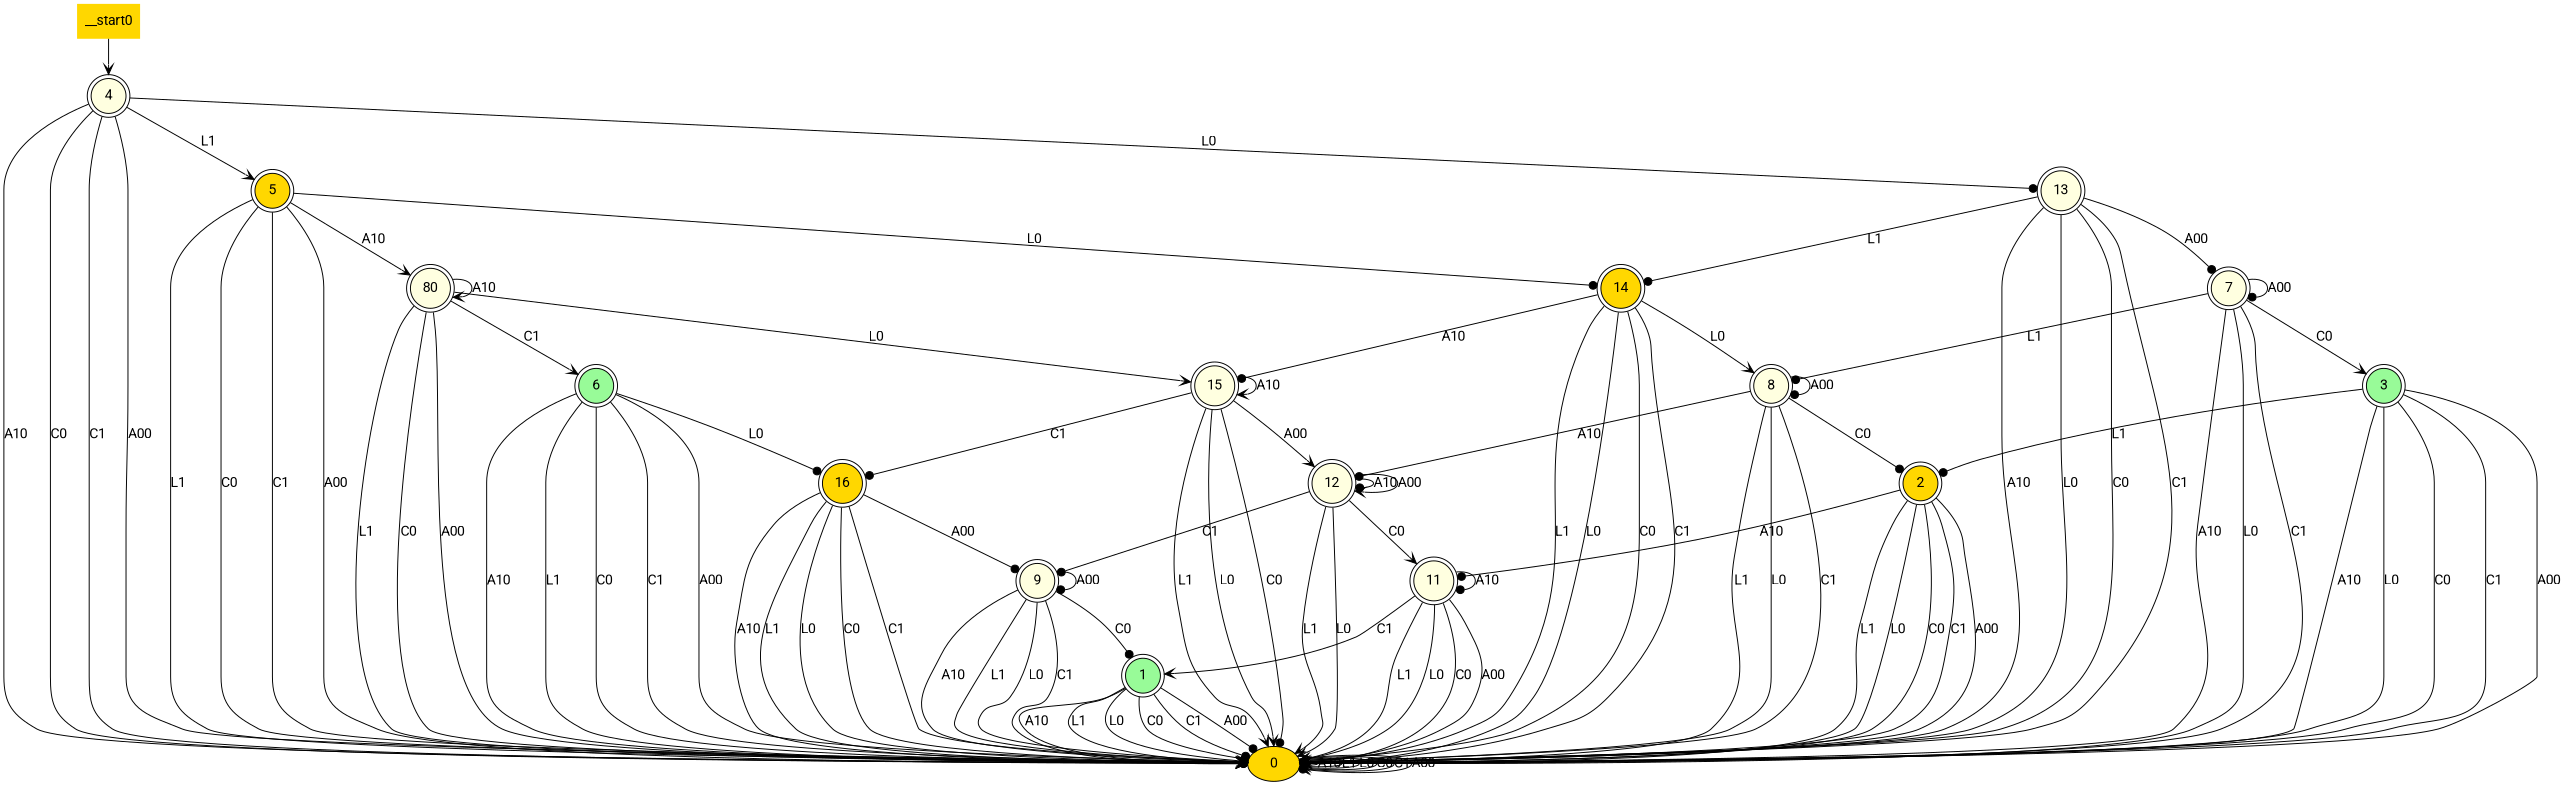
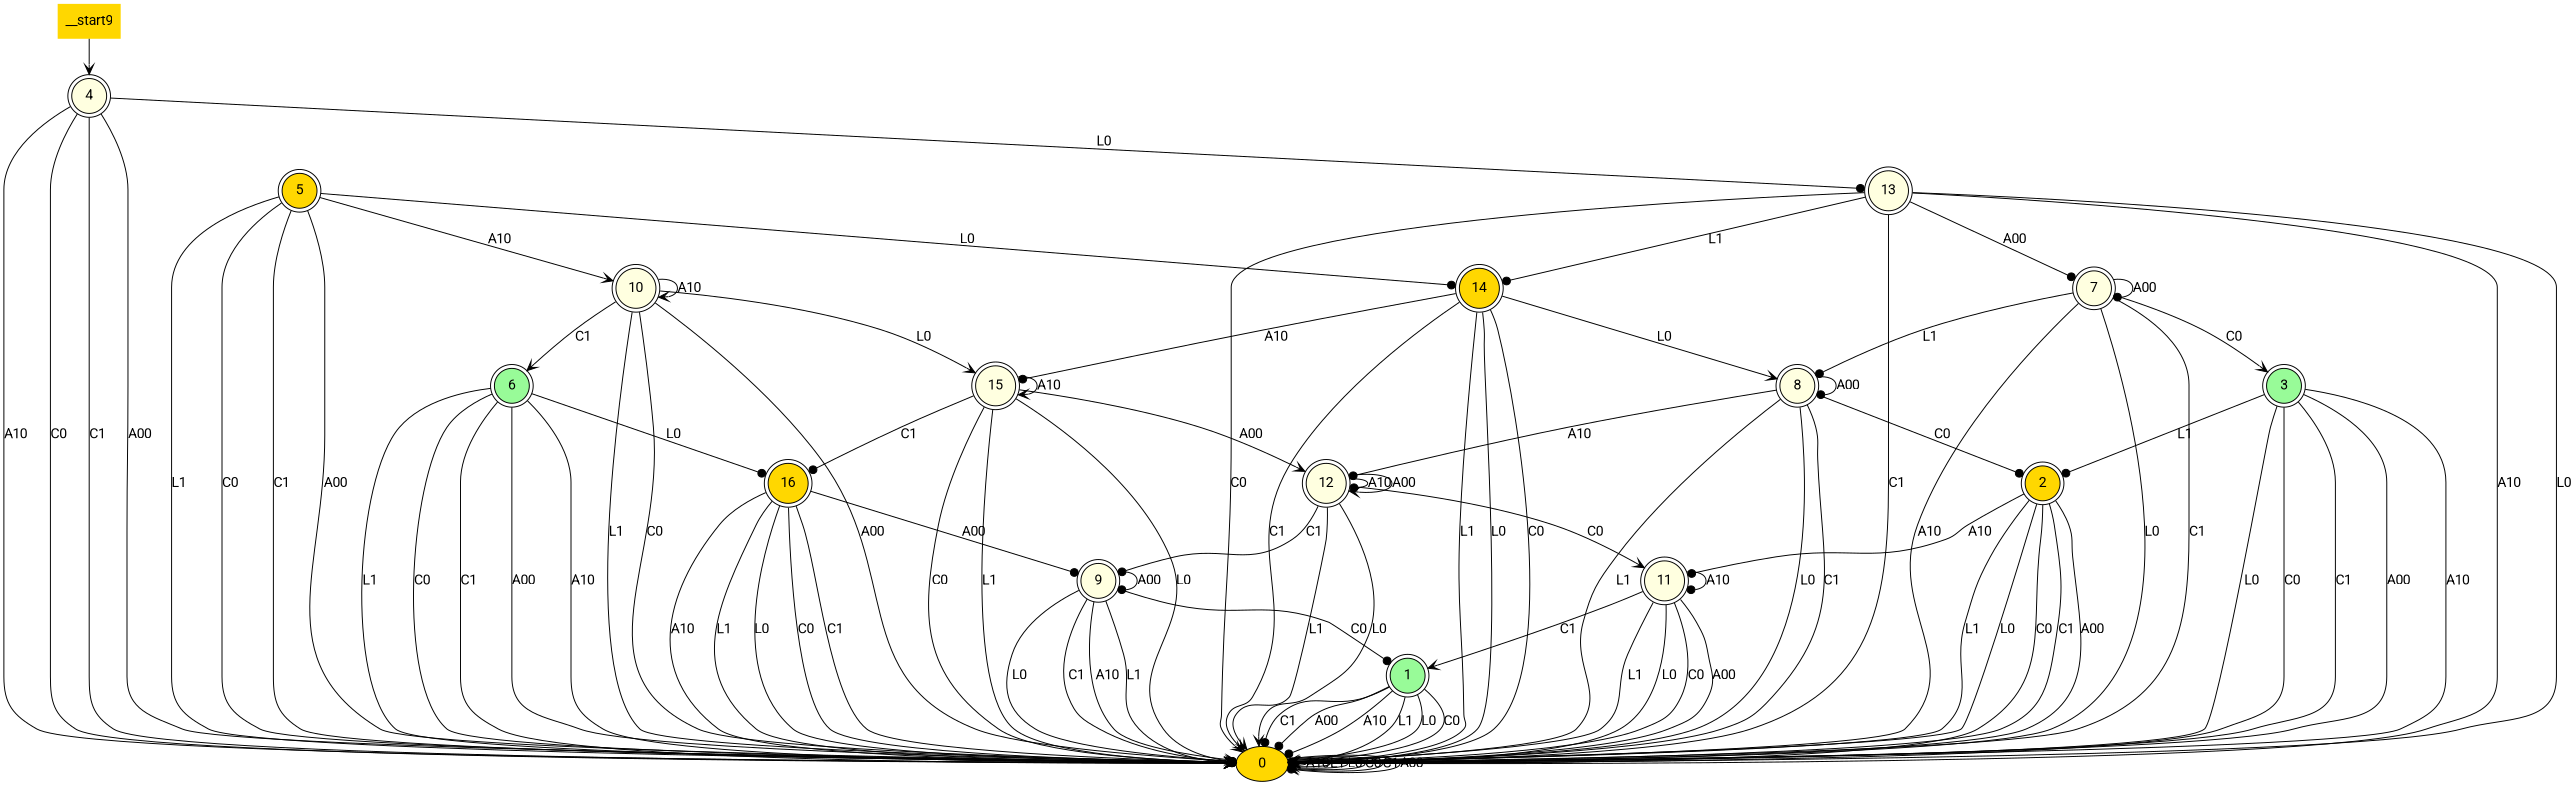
  digraph {
    fontname=Roboto
    node [fillcolor=lightyellow fontname=Roboto style=filled shape=doublecircle]
    edge [arrowhead=dot fontname=Roboto]
    n1 [fillcolor=gold label=0 shape=""]
    n2 [fillcolor=palegreen label=1]
    n3 [fillcolor=gold label=2]
    n4 [label=11]
    n5 [fillcolor=palegreen label=3]
    n6 [label=4]
    n7 [fillcolor=gold label=5]
    n8 [label=13]
-   n9 [label=80]
+   n9 [label=10]
    n10 [fillcolor=gold label=14]
    n11 [label=7]
    n12 [fillcolor=palegreen label=6]
    n13 [label=15]
    n14 [label=8]
    n15 [fillcolor=gold label=16]
    n16 [label=9]
    n17 [label=12]
-   __start0 [fillcolor=gold shape=none]
+   __start0 [fillcolor=gold shape=none label=__start9]
    n1 -> n1 [label=A10]
    n1 -> n1 [arrowhead=vee label=L1]
    n1 -> n1 [label=L0]
    n1 -> n1 [arrowhead=vee label=C0]
    n1 -> n1 [arrowhead=vee label=C1]
    n1 -> n1 [label=A00]
    n2 -> n1 [label=A10]
    n2 -> n1 [arrowhead=vee label=L1]
    n2 -> n1 [arrowhead=vee label=L0]
    n2 -> n1 [label=C0]
    n2 -> n1 [label=C1]
    n2 -> n1 [label=A00]
    n3 -> n1 [arrowhead=vee label=L1]
    n3 -> n1 [arrowhead=vee label=L0]
    n3 -> n1 [label=C0]
    n3 -> n1 [label=C1]
    n3 -> n1 [label=A00]
    n3 -> n4 [label=A10]
    n4 -> n1 [arrowhead=vee label=L1]
    n4 -> n1 [arrowhead=vee label=L0]
    n4 -> n1 [label=C0]
    n4 -> n1 [label=A00]
    n4 -> n2 [arrowhead=vee label=C1]
    n4 -> n4 [label=A10]
    n5 -> n1 [arrowhead=vee label=A10]
    n5 -> n1 [label=L0]
    n5 -> n1 [label=C0]
    n5 -> n1 [label=C1]
    n5 -> n1 [label=A00]
    n5 -> n3 [label=L1]
    n6 -> n1 [label=A10]
    n6 -> n1 [arrowhead=vee label=C0]
    n6 -> n1 [arrowhead=vee label=C1]
    n6 -> n1 [label=A00]
-   n6 -> n7 [arrowhead=vee label=L1]
    n6 -> n8 [label=L0]
    n7 -> n1 [arrowhead=vee label=L1]
    n7 -> n1 [arrowhead=vee label=C0]
    n7 -> n1 [arrowhead=vee label=C1]
    n7 -> n1 [arrowhead=vee label=A00]
    n7 -> n9 [arrowhead=vee label=A10]
    n7 -> n10 [label=L0]
    n8 -> n1 [label=A10]
    n8 -> n1 [label=L0]
    n8 -> n1 [arrowhead=vee label=C0]
    n8 -> n1 [label=C1]
    n8 -> n10 [label=L1]
    n8 -> n11 [label=A00]
    n9 -> n1 [label=L1]
    n9 -> n1 [label=C0]
    n9 -> n1 [label=A00]
    n9 -> n9 [arrowhead=vee label=A10]
    n9 -> n12 [arrowhead=vee label=C1]
    n9 -> n13 [arrowhead=vee label=L0]
    n10 -> n1 [arrowhead=vee label=L1]
    n10 -> n1 [arrowhead=vee label=L0]
    n10 -> n1 [arrowhead=vee label=C0]
    n10 -> n1 [arrowhead=vee label=C1]
    n10 -> n13 [label=A10]
    n10 -> n14 [arrowhead=vee label=L0]
    n11 -> n1 [label=A10]
    n11 -> n1 [label=L0]
    n11 -> n1 [label=C1]
    n11 -> n5 [arrowhead=vee label=C0]
    n11 -> n11 [label=A00]
    n11 -> n14 [label=L1]
    n12 -> n1 [arrowhead=vee label=A10]
    n12 -> n1 [arrowhead=vee label=L1]
    n12 -> n1 [label=C0]
    n12 -> n1 [arrowhead=vee label=C1]
    n12 -> n1 [arrowhead=vee label=A00]
    n12 -> n15 [label=L0]
    n13 -> n1 [arrowhead=vee label=L1]
    n13 -> n1 [arrowhead=vee label=L0]
    n13 -> n1 [label=C0]
    n13 -> n13 [arrowhead=vee label=A10]
    n13 -> n15 [label=C1]
    n13 -> n17 [arrowhead=vee label=A00]
    n14 -> n1 [arrowhead=vee label=L1]
    n14 -> n1 [label=L0]
    n14 -> n1 [label=C1]
    n14 -> n3 [label=C0]
    n14 -> n14 [label=A00]
    n14 -> n17 [label=A10]
    n15 -> n1 [arrowhead=vee label=A10]
    n15 -> n1 [arrowhead=vee label=L1]
    n15 -> n1 [label=L0]
    n15 -> n1 [label=C0]
    n15 -> n1 [arrowhead=vee label=C1]
    n15 -> n16 [label=A00]
    n16 -> n1 [arrowhead=vee label=A10]
    n16 -> n1 [arrowhead=vee label=L1]
    n16 -> n1 [label=L0]
    n16 -> n1 [label=C1]
    n16 -> n2 [label=C0]
    n16 -> n16 [label=A00]
    n17 -> n1 [arrowhead=vee label=L1]
    n17 -> n1 [arrowhead=vee label=L0]
    n17 -> n4 [arrowhead=vee label=C0]
    n17 -> n16 [label=C1]
    n17 -> n17 [label=A10]
    n17 -> n17 [arrowhead=vee label=A00]
    __start0 -> n6 [arrowhead=vee]
  }
